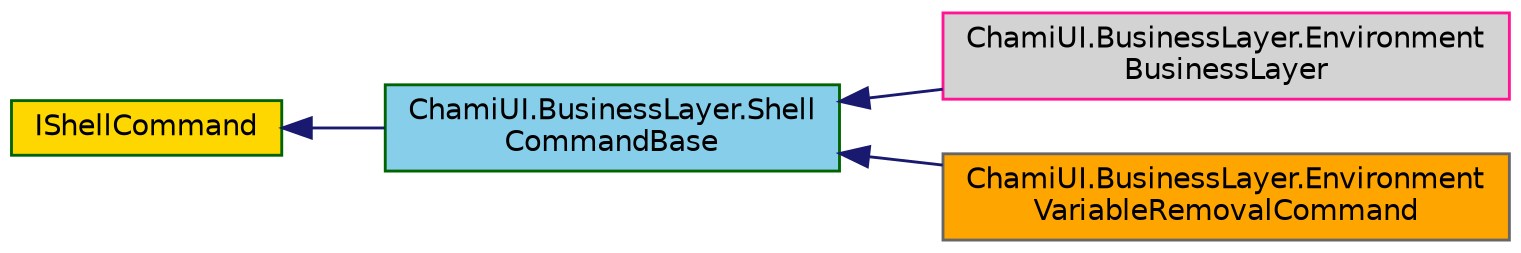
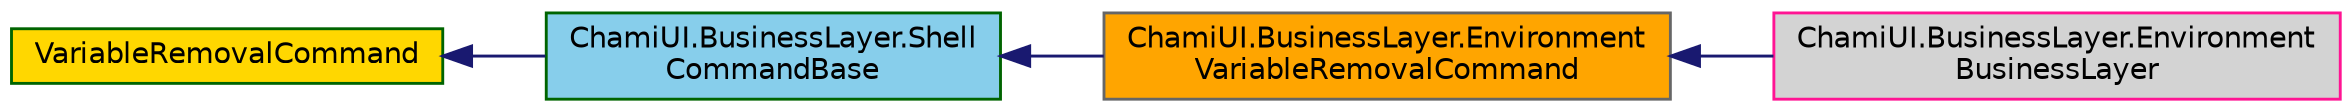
  digraph {
    rankdir=LR
    node [color=darkgreen fontname=Helvetica fontsize=10 shape=record style=filled]
    edge [color=midnightblue dir=back fontname=Helvetica fontsize=10 labelfontname=Helvetica labelfontsize=10 style=solid]
    n1 [fillcolor=skyblue fontcolor=black height=0.2 label="ChamiUI.BusinessLayer.Shell\lCommandBase" width=0.4]
    n2 [color=deeppink fillcolor=lightgrey height=0.2 label="ChamiUI.BusinessLayer.Environment\lBusinessLayer" width=0.4]
    n3 [color=gray40 fillcolor=orange height=0.2 label="ChamiUI.BusinessLayer.Environment\lVariableRemovalCommand" width=0.4]
-   n4 [fillcolor=gold height=0.2 label=IShellCommand width=0.4]
-   n1 -> n2
+   n4 [fillcolor=gold height=0.2 label=VariableRemovalCommand width=0.4]
+   n3 -> n2
    n1 -> n3
    n4 -> n1
  }
